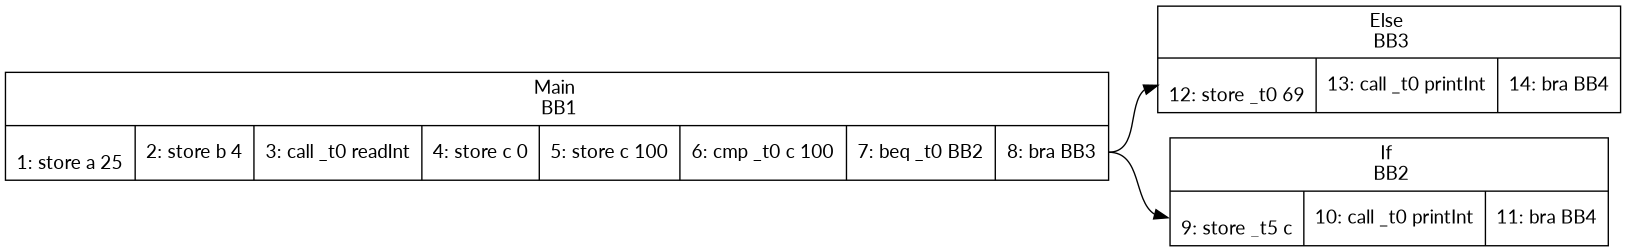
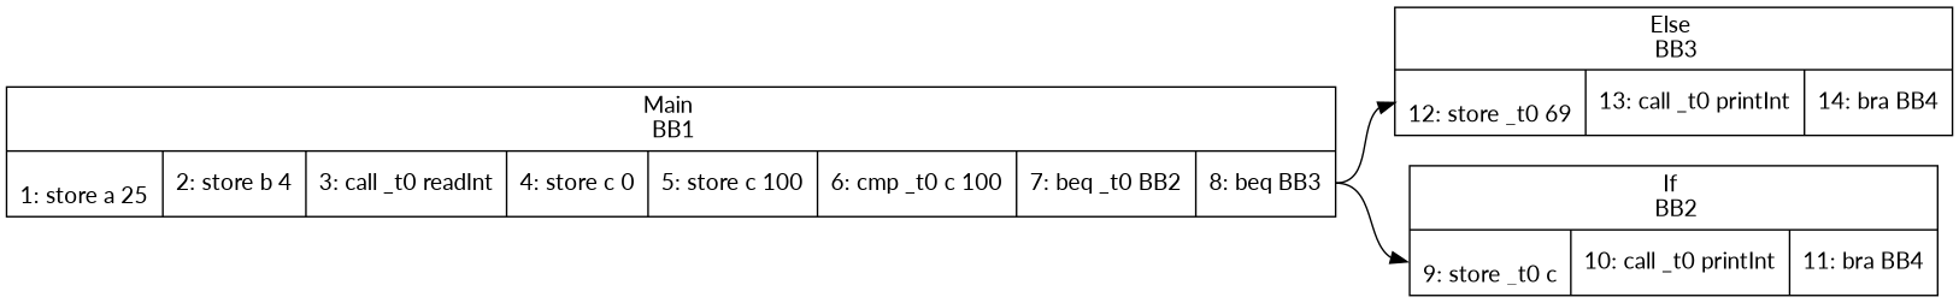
  digraph {
    fontname=Lato
    rankdir=LR
    node [fontname=Lato shape=record]
    edge [fontname=Lato headport=entry tailport=exit]
-   n1 [label="<B> Main \n BB1 | {<entry>\n	1: store a 25\n|	2: store b 4\n|	3: call _t0 readInt\n|	4: store c 0\n|	5: store c 100\n|	6: cmp _t0 c 100\n|	7: beq _t0 BB2\n|<exit>	8: bra BB3\n}"]
+   n1 [label="<B> Main \n BB1 | {<entry>\n	1: store a 25\n|	2: store b 4\n|	3: call _t0 readInt\n|	4: store c 0\n|	5: store c 100\n|	6: cmp _t0 c 100\n|	7: beq _t0 BB2\n|<exit>	8: beq BB3\n}"]
    n2 [label="<B> Else \n BB3 | {<entry>\n	12: store _t0 69\n|	13: call _t0 printInt\n|<exit>	14: bra BB4\n}"]
-   n3 [label="<B> If \n BB2 | {<entry>\n	9: store _t5 c\n|	10: call _t0 printInt\n|<exit>	11: bra BB4\n}"]
+   n3 [label="<B> If \n BB2 | {<entry>\n	9: store _t0 c\n|	10: call _t0 printInt\n|<exit>	11: bra BB4\n}"]
    n1 -> n2
    n1 -> n3
  }
